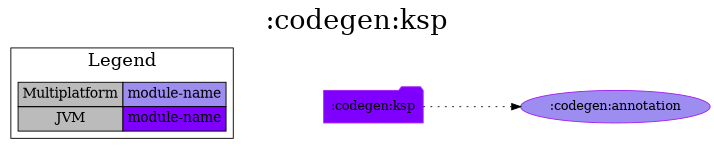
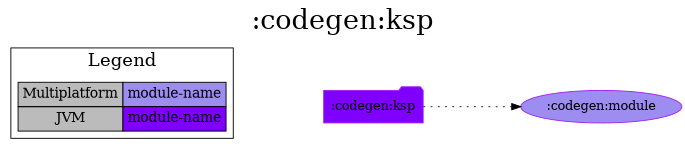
  digraph {
    fontsize=30
    label=":codegen:ksp"
    labelloc=t
    rankdir=LR
    ranksep=1.5
    node [style=filled color=purple]
    edge [dir=forward]
    n1 [fillcolor="#bbbbbb" fontsize=15 label=< <TABLE BORDER="0" CELLBORDER="1" CELLSPACING="0" CELLPADDING="4"> <TR><TD>Multiplatform</TD><TD BGCOLOR="#9D8DF1">module-name</TD></TR> <TR><TD>JVM</TD><TD BGCOLOR="#8000FF">module-name</TD></TR> </TABLE> > margin=0 shape=none color=""]
-   ":codegen:annotation" [fillcolor="#9D8DF1" shape=ellipse]
+   ":codegen:annotation" [fillcolor="#9D8DF1" shape=ellipse label=":codegen:module"]
    ":codegen:ksp" [fillcolor="#8000FF" shape=folder]
    subgraph sub_1 {
      rank=same
    }
    subgraph cluster_2 {
      fontsize=20
      label=Legend
      n1
    }
    n1 -> ":codegen:ksp" [style=invis]
    ":codegen:ksp" -> ":codegen:annotation" [style=dotted]
  }
